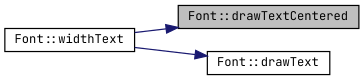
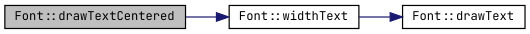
  digraph {
    fontname="JetBrains Mono"
    rankdir=LR
    node [color=black fillcolor=white fontname="JetBrains Mono" fontsize=10 shape=record style=filled]
    edge [color=midnightblue fontname="JetBrains Mono" fontsize=10 labelfontname=Helvetica labelfontsize=10 style=solid]
    n1 [fillcolor=grey75 fontcolor=black height=0.2 label="Font::drawTextCentered" width=0.4]
    n2 [height=0.2 label="Font::widthText" width=0.4]
    n3 [height=0.2 label="Font::drawText" width=0.4]
-   n2 -> n1
+   n1 -> n2
    n2 -> n3
  }
